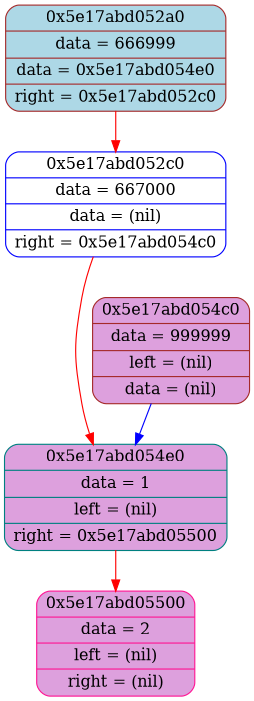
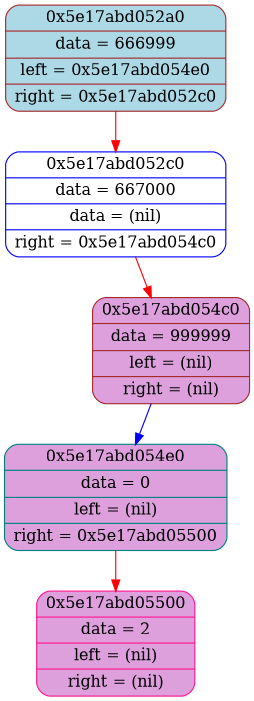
  digraph {
    node [color=brown fillcolor=plum shape=Mrecord style=filled]
    edge [color=red]
-   n1 [fillcolor=lightblue label=" {0x5e17abd052a0| data = 666999 | data = 0x5e17abd054e0 | right = 0x5e17abd052c0 }"]
+   n1 [fillcolor=lightblue label=" {0x5e17abd052a0| data = 666999 | left = 0x5e17abd054e0 | right = 0x5e17abd052c0 }"]
    n2 [color=blue fillcolor=white label=" {0x5e17abd052c0| data = 667000 | data = (nil) | right = 0x5e17abd054c0 }"]
-   n3 [color=teal label=" {0x5e17abd054e0| data = 1 | left = (nil) | right = 0x5e17abd05500 }"]
+   n3 [color=teal label=" {0x5e17abd054e0| data = 0 | left = (nil) | right = 0x5e17abd05500 }"]
    n4 [color=deeppink label=" {0x5e17abd05500| data = 2 | left = (nil) | right = (nil) }"]
-   n5 [label=" {0x5e17abd054c0| data = 999999 | left = (nil) | data = (nil) }"]
+   n5 [label=" {0x5e17abd054c0| data = 999999 | left = (nil) | right = (nil) }"]
    n1 -> n2
-   n2 -> n3
+   n2 -> n5
    n3 -> n4
    n5 -> n3 [color=blue]
  }
